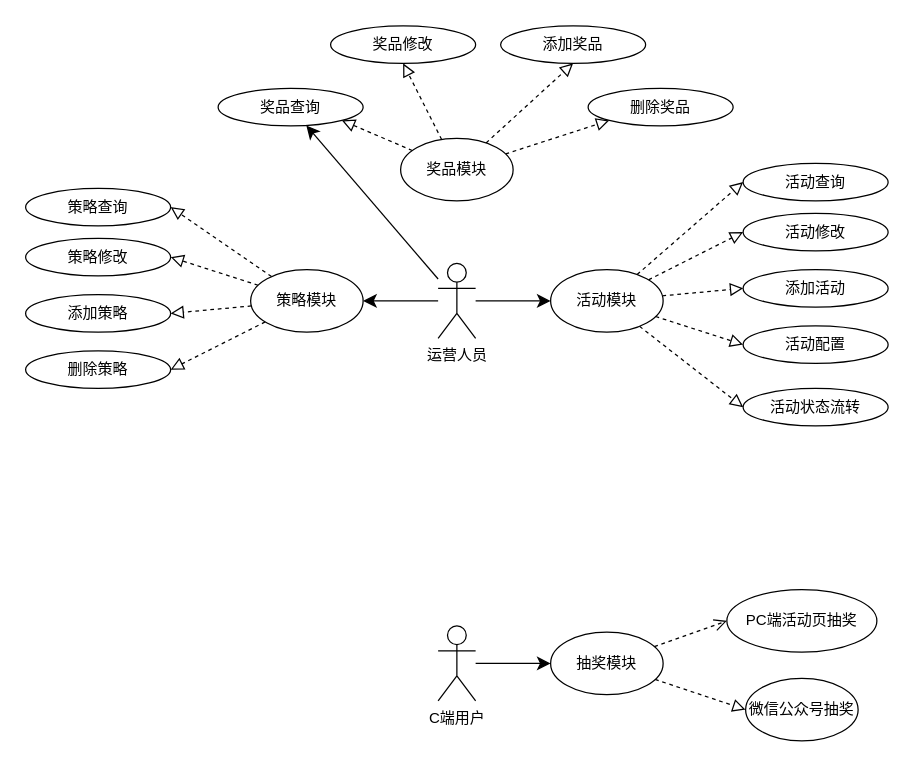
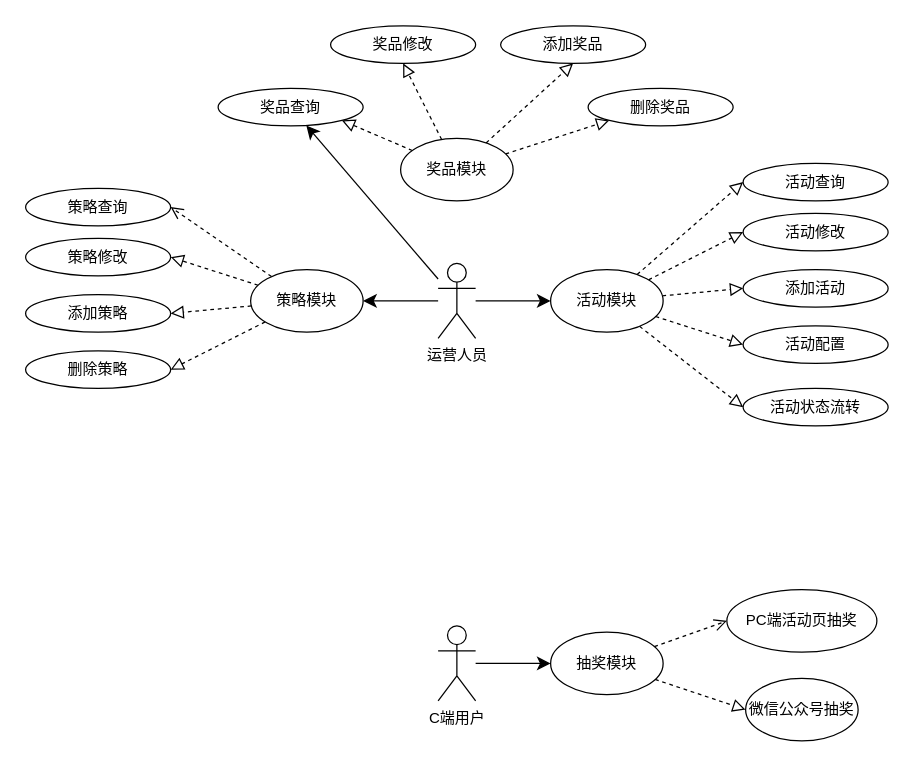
  <mxCell id="0" />
  <mxCell id="1" parent="0" />
  <mxCell id="2" style="rounded=0;orthogonalLoop=1;jettySize=auto;html=1;entryX=0;entryY=0.5;entryDx=0;entryDy=0;endSize=8;" edge="1" parent="1" source="5" target="11"><mxGeometry relative="1" as="geometry" /></mxCell>
  <mxCell id="3" style="edgeStyle=none;rounded=0;orthogonalLoop=1;jettySize=auto;html=1;entryX=1;entryY=0.5;entryDx=0;entryDy=0;endArrow=classic;endFill=1;endSize=8;" edge="1" parent="1" source="5" target="21"><mxGeometry relative="1" as="geometry" /></mxCell>
  <mxCell id="4" style="edgeStyle=none;rounded=0;orthogonalLoop=1;jettySize=auto;html=1;endArrow=classic;endFill=1;endSize=8;" edge="1" parent="1" source="5" target="31"><mxGeometry relative="1" as="geometry" /></mxCell>
  <mxCell id="5" value="运营人员" style="shape=umlActor;verticalLabelPosition=bottom;verticalAlign=top;html=1;" vertex="1" parent="1"><mxGeometry x="350" y="210" width="30" height="60" as="geometry" /></mxCell>
  <mxCell id="6" style="edgeStyle=none;rounded=0;orthogonalLoop=1;jettySize=auto;html=1;entryX=0;entryY=0.5;entryDx=0;entryDy=0;dashed=1;endArrow=block;endFill=0;endSize=8;" edge="1" parent="1" source="11" target="12"><mxGeometry relative="1" as="geometry" /></mxCell>
  <mxCell id="7" style="edgeStyle=none;rounded=0;orthogonalLoop=1;jettySize=auto;html=1;entryX=0;entryY=0.5;entryDx=0;entryDy=0;dashed=1;endArrow=block;endFill=0;endSize=8;" edge="1" parent="1" source="11" target="13"><mxGeometry relative="1" as="geometry" /></mxCell>
  <mxCell id="8" style="edgeStyle=none;rounded=0;orthogonalLoop=1;jettySize=auto;html=1;entryX=0;entryY=0.5;entryDx=0;entryDy=0;dashed=1;endArrow=block;endFill=0;endSize=8;" edge="1" parent="1" source="11" target="14"><mxGeometry relative="1" as="geometry" /></mxCell>
  <mxCell id="9" style="edgeStyle=none;rounded=0;orthogonalLoop=1;jettySize=auto;html=1;entryX=0;entryY=0.5;entryDx=0;entryDy=0;dashed=1;endArrow=block;endFill=0;endSize=8;" edge="1" parent="1" source="11" target="15"><mxGeometry relative="1" as="geometry" /></mxCell>
  <mxCell id="10" style="edgeStyle=none;rounded=0;orthogonalLoop=1;jettySize=auto;html=1;entryX=0;entryY=0.5;entryDx=0;entryDy=0;dashed=1;endArrow=block;endFill=0;endSize=8;" edge="1" parent="1" source="11" target="16"><mxGeometry relative="1" as="geometry" /></mxCell>
  <mxCell id="11" value="活动模块" style="ellipse;whiteSpace=wrap;html=1;" vertex="1" parent="1"><mxGeometry x="440" y="215" width="90" height="50" as="geometry" /></mxCell>
  <mxCell id="12" value="活动查询" style="ellipse;whiteSpace=wrap;html=1;" vertex="1" parent="1"><mxGeometry x="594" y="130" width="116" height="30" as="geometry" /></mxCell>
  <mxCell id="13" value="活动修改" style="ellipse;whiteSpace=wrap;html=1;" vertex="1" parent="1"><mxGeometry x="594" y="170" width="116" height="30" as="geometry" /></mxCell>
  <mxCell id="14" value="活动配置" style="ellipse;whiteSpace=wrap;html=1;" vertex="1" parent="1"><mxGeometry x="594" y="260" width="116" height="30" as="geometry" /></mxCell>
  <mxCell id="15" value="添加活动" style="ellipse;whiteSpace=wrap;html=1;" vertex="1" parent="1"><mxGeometry x="594" y="215" width="116" height="30" as="geometry" /></mxCell>
  <mxCell id="16" value="活动状态流转" style="ellipse;whiteSpace=wrap;html=1;" vertex="1" parent="1"><mxGeometry x="594" y="310" width="116" height="30" as="geometry" /></mxCell>
- <mxCell id="17" style="edgeStyle=none;rounded=0;orthogonalLoop=1;jettySize=auto;html=1;entryX=1;entryY=0.5;entryDx=0;entryDy=0;dashed=1;endArrow=block;endFill=0;endSize=8;" edge="1" parent="1" source="21" target="22"><mxGeometry relative="1" as="geometry" /></mxCell>
+ <mxCell id="17" style="edgeStyle=none;rounded=0;orthogonalLoop=1;jettySize=auto;html=1;entryX=1;entryY=0.5;entryDx=0;entryDy=0;dashed=1;endArrow=open;endFill=0;endSize=8;" edge="1" parent="1" source="21" target="22"><mxGeometry relative="1" as="geometry" /></mxCell>
  <mxCell id="18" style="edgeStyle=none;rounded=0;orthogonalLoop=1;jettySize=auto;html=1;entryX=1;entryY=0.5;entryDx=0;entryDy=0;dashed=1;endArrow=block;endFill=0;endSize=8;" edge="1" parent="1" source="21" target="23"><mxGeometry relative="1" as="geometry" /></mxCell>
  <mxCell id="19" style="edgeStyle=none;rounded=0;orthogonalLoop=1;jettySize=auto;html=1;entryX=1;entryY=0.5;entryDx=0;entryDy=0;dashed=1;endArrow=block;endFill=0;endSize=8;" edge="1" parent="1" source="21" target="25"><mxGeometry relative="1" as="geometry" /></mxCell>
  <mxCell id="20" style="edgeStyle=none;rounded=0;orthogonalLoop=1;jettySize=auto;html=1;entryX=1;entryY=0.5;entryDx=0;entryDy=0;dashed=1;endArrow=block;endFill=0;endSize=8;" edge="1" parent="1" source="21" target="24"><mxGeometry relative="1" as="geometry" /></mxCell>
  <mxCell id="21" value="策略模块" style="ellipse;whiteSpace=wrap;html=1;" vertex="1" parent="1"><mxGeometry x="200" y="215" width="90" height="50" as="geometry" /></mxCell>
  <mxCell id="22" value="策略查询" style="ellipse;whiteSpace=wrap;html=1;" vertex="1" parent="1"><mxGeometry x="20" y="150" width="116" height="30" as="geometry" /></mxCell>
  <mxCell id="23" value="策略修改" style="ellipse;whiteSpace=wrap;html=1;" vertex="1" parent="1"><mxGeometry x="20" y="190" width="116" height="30" as="geometry" /></mxCell>
  <mxCell id="24" value="删除策略" style="ellipse;whiteSpace=wrap;html=1;" vertex="1" parent="1"><mxGeometry x="20" y="280" width="116" height="30" as="geometry" /></mxCell>
  <mxCell id="25" value="添加策略" style="ellipse;whiteSpace=wrap;html=1;" vertex="1" parent="1"><mxGeometry x="20" y="235" width="116" height="30" as="geometry" /></mxCell>
  <mxCell id="26" value="" style="edgeStyle=none;rounded=0;orthogonalLoop=1;jettySize=auto;html=1;dashed=1;endArrow=block;endFill=0;endSize=8;entryX=0;entryY=1;entryDx=0;entryDy=0;" edge="1" parent="1" source="30" target="33"><mxGeometry relative="1" as="geometry" /></mxCell>
  <mxCell id="27" style="edgeStyle=none;rounded=0;orthogonalLoop=1;jettySize=auto;html=1;entryX=0.5;entryY=1;entryDx=0;entryDy=0;dashed=1;endArrow=block;endFill=0;endSize=8;" edge="1" parent="1" source="30" target="34"><mxGeometry relative="1" as="geometry" /></mxCell>
  <mxCell id="28" style="edgeStyle=none;rounded=0;orthogonalLoop=1;jettySize=auto;html=1;entryX=0.5;entryY=1;entryDx=0;entryDy=0;dashed=1;endArrow=block;endFill=0;endSize=8;" edge="1" parent="1" source="30" target="32"><mxGeometry relative="1" as="geometry" /></mxCell>
  <mxCell id="29" style="edgeStyle=none;rounded=0;orthogonalLoop=1;jettySize=auto;html=1;entryX=1;entryY=1;entryDx=0;entryDy=0;dashed=1;endArrow=block;endFill=0;endSize=8;" edge="1" parent="1" source="30" target="31"><mxGeometry relative="1" as="geometry" /></mxCell>
  <mxCell id="30" value="奖品模块" style="ellipse;whiteSpace=wrap;html=1;" vertex="1" parent="1"><mxGeometry x="320" y="110" width="90" height="50" as="geometry" /></mxCell>
  <mxCell id="31" value="奖品查询" style="ellipse;whiteSpace=wrap;html=1;" vertex="1" parent="1"><mxGeometry x="174" y="70" width="116" height="30" as="geometry" /></mxCell>
  <mxCell id="32" value="奖品修改" style="ellipse;whiteSpace=wrap;html=1;" vertex="1" parent="1"><mxGeometry x="264" y="20" width="116" height="30" as="geometry" /></mxCell>
  <mxCell id="33" value="删除奖品" style="ellipse;whiteSpace=wrap;html=1;" vertex="1" parent="1"><mxGeometry x="470" y="70" width="116" height="30" as="geometry" /></mxCell>
  <mxCell id="34" value="添加奖品" style="ellipse;whiteSpace=wrap;html=1;" vertex="1" parent="1"><mxGeometry x="400" y="20" width="116" height="30" as="geometry" /></mxCell>
  <mxCell id="35" style="edgeStyle=none;rounded=0;orthogonalLoop=1;jettySize=auto;html=1;entryX=0;entryY=0.5;entryDx=0;entryDy=0;endArrow=classic;endFill=1;endSize=8;" edge="1" parent="1" source="36" target="41"><mxGeometry relative="1" as="geometry" /></mxCell>
  <mxCell id="36" value="C端用户" style="shape=umlActor;verticalLabelPosition=bottom;verticalAlign=top;html=1;" vertex="1" parent="1"><mxGeometry x="350" y="500" width="30" height="60" as="geometry" /></mxCell>
  <mxCell id="37" value="微信公众号抽奖" style="ellipse;whiteSpace=wrap;html=1;" vertex="1" parent="1"><mxGeometry x="596" y="542" width="90" height="50" as="geometry" /></mxCell>
  <mxCell id="38" value="PC端活动页抽奖" style="ellipse;whiteSpace=wrap;html=1;" vertex="1" parent="1"><mxGeometry x="581" y="471" width="120" height="50" as="geometry" /></mxCell>
  <mxCell id="39" style="edgeStyle=none;rounded=0;orthogonalLoop=1;jettySize=auto;html=1;entryX=0;entryY=0.5;entryDx=0;entryDy=0;endArrow=open;endFill=0;endSize=8;dashed=1;" edge="1" parent="1" source="41" target="38"><mxGeometry relative="1" as="geometry" /></mxCell>
  <mxCell id="40" style="edgeStyle=none;rounded=0;orthogonalLoop=1;jettySize=auto;html=1;entryX=0;entryY=0.5;entryDx=0;entryDy=0;endArrow=block;endFill=0;endSize=8;dashed=1;" edge="1" parent="1" source="41" target="37"><mxGeometry relative="1" as="geometry" /></mxCell>
  <mxCell id="41" value="抽奖模块" style="ellipse;whiteSpace=wrap;html=1;" vertex="1" parent="1"><mxGeometry x="440" y="505" width="90" height="50" as="geometry" /></mxCell>
